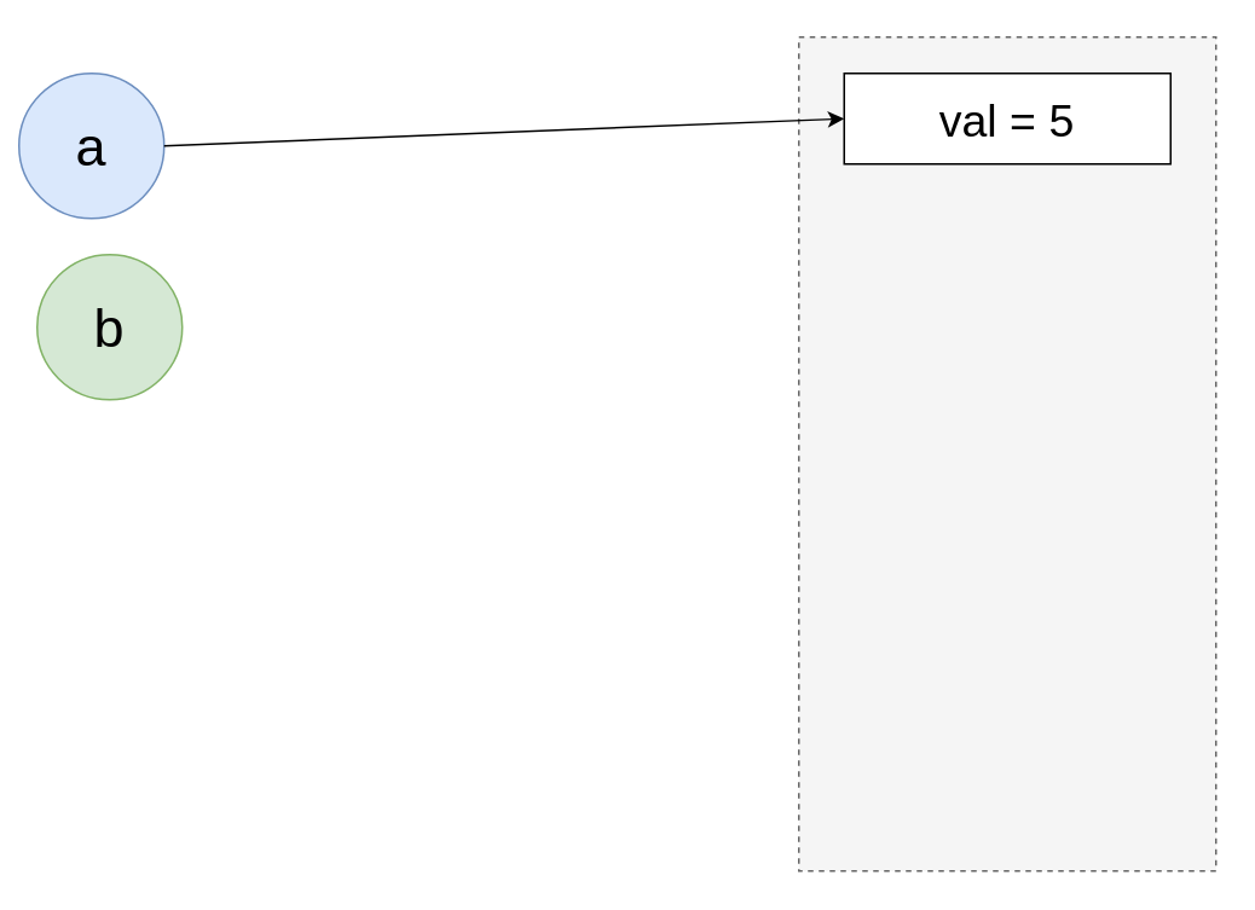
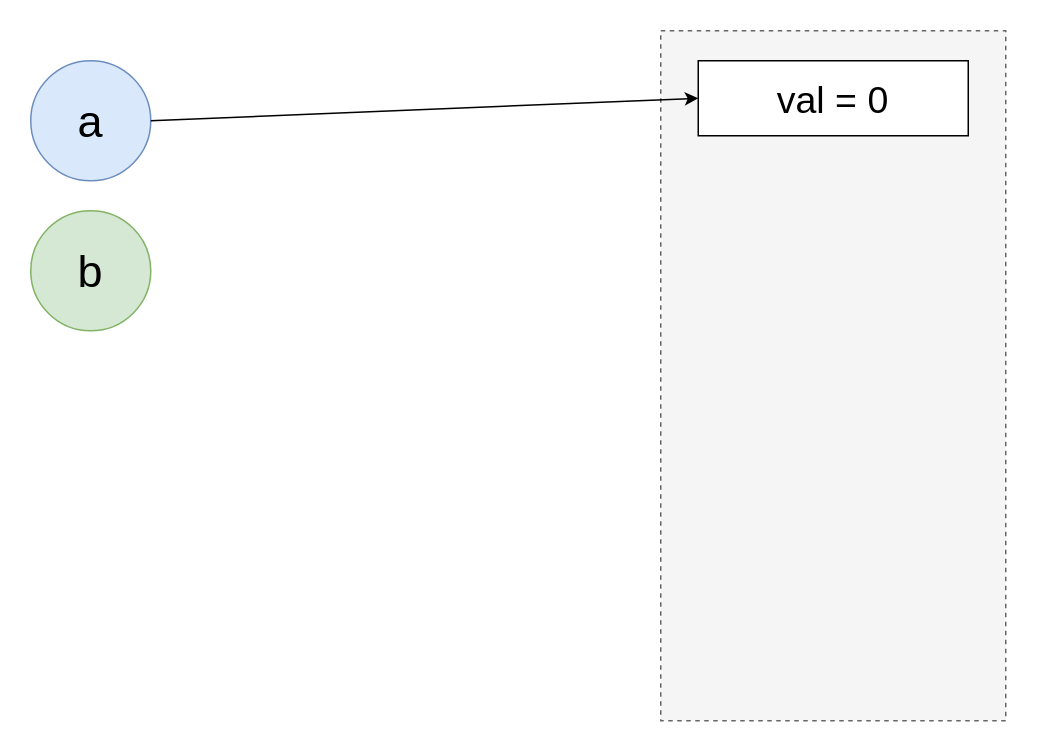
  <mxCell id="0" />
  <mxCell id="1" parent="0" />
  <mxCell id="2" value="" style="rounded=0;whiteSpace=wrap;html=1;fillColor=#f5f5f5;fontColor=#333333;strokeColor=#666666;dashed=1;" vertex="1" parent="1"><mxGeometry x="440" y="20" width="230" height="460" as="geometry" /></mxCell>
- <mxCell id="3" value="&lt;font style=&quot;font-size: 30px;&quot;&gt;a&lt;/font&gt;" style="ellipse;whiteSpace=wrap;html=1;aspect=fixed;fillColor=#dae8fc;strokeColor=#6c8ebf;" vertex="1" parent="1"><mxGeometry x="10" y="40" width="80" height="80" as="geometry" /></mxCell>
+ <mxCell id="3" value="&lt;font style=&quot;font-size: 30px;&quot;&gt;a&lt;/font&gt;" style="ellipse;whiteSpace=wrap;html=1;aspect=fixed;fillColor=#dae8fc;strokeColor=#6c8ebf;" vertex="1" parent="1"><mxGeometry x="20" y="40" width="80" height="80" as="geometry" /></mxCell>
  <mxCell id="4" value="&lt;font style=&quot;font-size: 30px;&quot;&gt;b&lt;/font&gt;" style="ellipse;whiteSpace=wrap;html=1;aspect=fixed;fillColor=#d5e8d4;strokeColor=#82b366;" vertex="1" parent="1"><mxGeometry x="20" y="140" width="80" height="80" as="geometry" /></mxCell>
- <mxCell id="5" value="&lt;font style=&quot;font-size: 25px;&quot;&gt;val = 5&lt;/font&gt;" style="rounded=0;whiteSpace=wrap;html=1;" vertex="1" parent="1"><mxGeometry x="465" y="40" width="180" height="50" as="geometry" /></mxCell>
+ <mxCell id="5" value="&lt;font style=&quot;font-size: 25px;&quot;&gt;val = 0&lt;/font&gt;" style="rounded=0;whiteSpace=wrap;html=1;" vertex="1" parent="1"><mxGeometry x="465" y="40" width="180" height="50" as="geometry" /></mxCell>
  <mxCell id="6" value="" style="endArrow=classic;html=1;rounded=0;entryX=0;entryY=0.5;entryDx=0;entryDy=0;exitX=1;exitY=0.5;exitDx=0;exitDy=0;" edge="1" parent="1" source="3" target="5"><mxGeometry width="50" height="50" relative="1" as="geometry"><mxPoint x="100" y="180" as="sourcePoint" /><mxPoint x="250" y="200" as="targetPoint" /></mxGeometry></mxCell>
